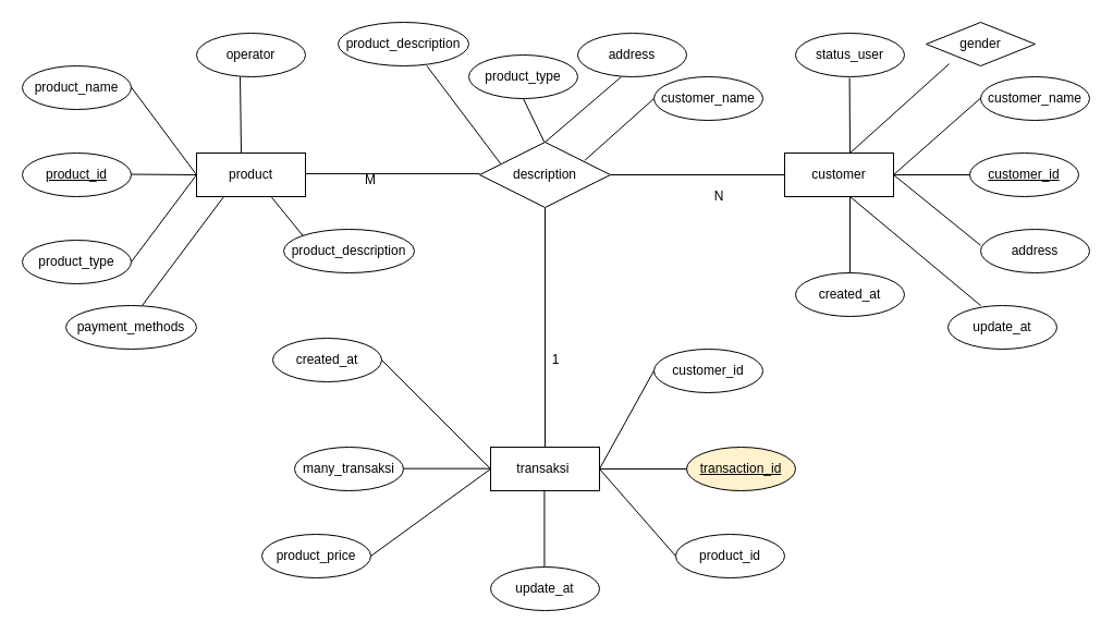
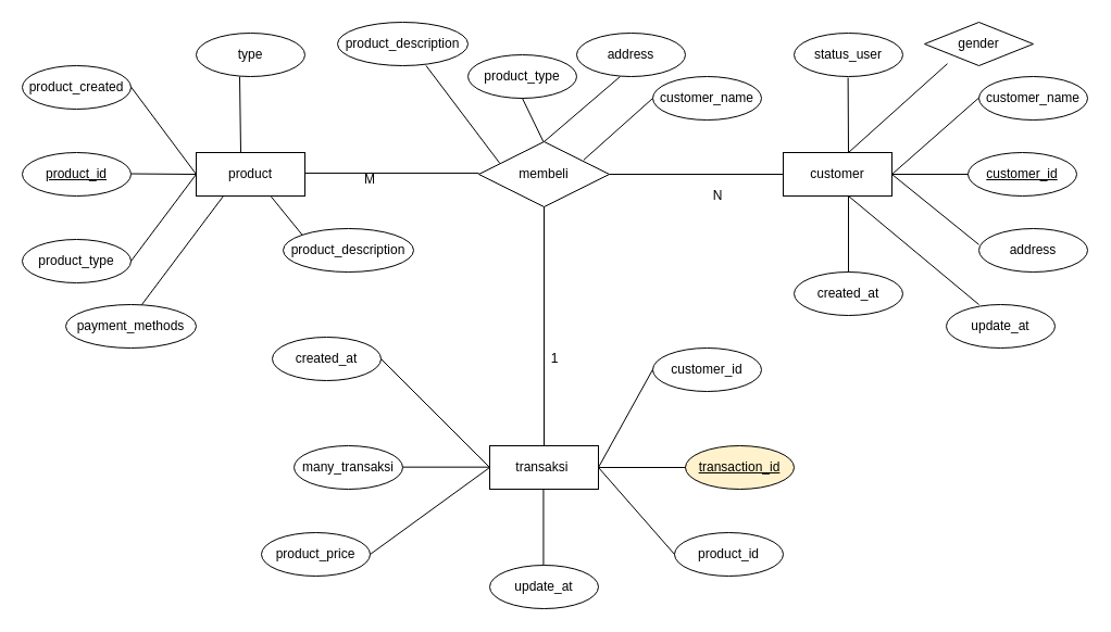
  <mxCell id="0" />
  <mxCell id="1" parent="0" />
  <mxCell id="2" value="product" style="whiteSpace=wrap;html=1;align=center;" vertex="1" parent="1"><mxGeometry x="180" y="140" width="100" height="40" as="geometry" /></mxCell>
- <mxCell id="3" value="description" style="shape=rhombus;perimeter=rhombusPerimeter;whiteSpace=wrap;html=1;align=center;" vertex="1" parent="1"><mxGeometry x="440" y="130" width="120" height="60" as="geometry" /></mxCell>
+ <mxCell id="3" value="membeli" style="shape=rhombus;perimeter=rhombusPerimeter;whiteSpace=wrap;html=1;align=center;" vertex="1" parent="1"><mxGeometry x="440" y="130" width="120" height="60" as="geometry" /></mxCell>
  <mxCell id="4" value="customer" style="whiteSpace=wrap;html=1;align=center;" vertex="1" parent="1"><mxGeometry x="720" y="140" width="100" height="40" as="geometry" /></mxCell>
  <mxCell id="5" value="" style="endArrow=none;html=1;rounded=0;" edge="1" parent="1"><mxGeometry relative="1" as="geometry"><mxPoint x="280" y="158.95" as="sourcePoint" /><mxPoint x="440" y="158.95" as="targetPoint" /></mxGeometry></mxCell>
  <mxCell id="6" value="" style="endArrow=none;html=1;rounded=0;" edge="1" parent="1"><mxGeometry relative="1" as="geometry"><mxPoint x="560" y="160" as="sourcePoint" /><mxPoint x="720" y="160" as="targetPoint" /></mxGeometry></mxCell>
  <mxCell id="7" value="M" style="text;html=1;strokeColor=none;fillColor=none;align=center;verticalAlign=middle;whiteSpace=wrap;rounded=0;" vertex="1" parent="1"><mxGeometry x="310" y="150" width="60" height="30" as="geometry" /></mxCell>
  <mxCell id="8" value="N" style="text;html=1;strokeColor=none;fillColor=none;align=center;verticalAlign=middle;whiteSpace=wrap;rounded=0;" vertex="1" parent="1"><mxGeometry x="630" y="165" width="60" height="30" as="geometry" /></mxCell>
  <mxCell id="9" value="product_id" style="ellipse;whiteSpace=wrap;html=1;align=center;fontStyle=4;" vertex="1" parent="1"><mxGeometry x="20" y="140" width="100" height="40" as="geometry" /></mxCell>
  <mxCell id="10" value="" style="endArrow=none;html=1;rounded=0;" edge="1" parent="1"><mxGeometry relative="1" as="geometry"><mxPoint x="120" y="159.52" as="sourcePoint" /><mxPoint x="180" y="160" as="targetPoint" /></mxGeometry></mxCell>
- <mxCell id="11" value="product_name" style="ellipse;whiteSpace=wrap;html=1;align=center;" vertex="1" parent="1"><mxGeometry x="20" y="60" width="100" height="40" as="geometry" /></mxCell>
+ <mxCell id="11" value="product_created" style="ellipse;whiteSpace=wrap;html=1;align=center;" vertex="1" parent="1"><mxGeometry x="20" y="60" width="100" height="40" as="geometry" /></mxCell>
  <mxCell id="12" value="product_type" style="ellipse;whiteSpace=wrap;html=1;align=center;" vertex="1" parent="1"><mxGeometry x="20" y="220" width="100" height="40" as="geometry" /></mxCell>
  <mxCell id="13" value="" style="endArrow=none;html=1;rounded=0;" edge="1" parent="1"><mxGeometry relative="1" as="geometry"><mxPoint x="120" y="79.52" as="sourcePoint" /><mxPoint x="180" y="160" as="targetPoint" /></mxGeometry></mxCell>
  <mxCell id="14" value="" style="endArrow=none;html=1;rounded=0;" edge="1" parent="1"><mxGeometry relative="1" as="geometry"><mxPoint x="120" y="240" as="sourcePoint" /><mxPoint x="180" y="160" as="targetPoint" /></mxGeometry></mxCell>
  <mxCell id="15" value="product_description" style="ellipse;whiteSpace=wrap;html=1;align=center;" vertex="1" parent="1"><mxGeometry x="260" y="210" width="120" height="40" as="geometry" /></mxCell>
  <mxCell id="16" value="" style="endArrow=none;html=1;rounded=0;entryX=0.69;entryY=1.017;entryDx=0;entryDy=0;entryPerimeter=0;exitX=0;exitY=0;exitDx=0;exitDy=0;" edge="1" parent="1" source="15" target="2"><mxGeometry relative="1" as="geometry"><mxPoint x="249" y="240" as="sourcePoint" /><mxPoint x="280" y="230.48" as="targetPoint" /></mxGeometry></mxCell>
- <mxCell id="17" value="operator" style="ellipse;whiteSpace=wrap;html=1;align=center;" vertex="1" parent="1"><mxGeometry x="180" y="30" width="100" height="40" as="geometry" /></mxCell>
+ <mxCell id="17" value="type" style="ellipse;whiteSpace=wrap;html=1;align=center;" vertex="1" parent="1"><mxGeometry x="180" y="30" width="100" height="40" as="geometry" /></mxCell>
  <mxCell id="18" value="" style="endArrow=none;html=1;rounded=0;entryX=0.41;entryY=0.002;entryDx=0;entryDy=0;entryPerimeter=0;" edge="1" parent="1" target="2"><mxGeometry relative="1" as="geometry"><mxPoint x="220" y="70" as="sourcePoint" /><mxPoint x="280" y="150.48" as="targetPoint" /></mxGeometry></mxCell>
  <mxCell id="19" value="payment_methods" style="ellipse;whiteSpace=wrap;html=1;align=center;" vertex="1" parent="1"><mxGeometry x="60" y="280" width="120" height="40" as="geometry" /></mxCell>
  <mxCell id="20" value="" style="endArrow=none;html=1;rounded=0;entryX=0.25;entryY=1;entryDx=0;entryDy=0;" edge="1" parent="1" target="2"><mxGeometry relative="1" as="geometry"><mxPoint x="130" y="280" as="sourcePoint" /><mxPoint x="190" y="200" as="targetPoint" /></mxGeometry></mxCell>
  <mxCell id="21" value="customer_id" style="ellipse;whiteSpace=wrap;html=1;align=center;fontStyle=4;" vertex="1" parent="1"><mxGeometry x="890" y="140" width="100" height="40" as="geometry" /></mxCell>
  <mxCell id="22" value="" style="endArrow=none;html=1;rounded=0;exitX=1;exitY=0.5;exitDx=0;exitDy=0;" edge="1" parent="1" source="4"><mxGeometry relative="1" as="geometry"><mxPoint x="860" y="159.69" as="sourcePoint" /><mxPoint x="890" y="160" as="targetPoint" /></mxGeometry></mxCell>
  <mxCell id="23" value="customer_name" style="ellipse;whiteSpace=wrap;html=1;align=center;" vertex="1" parent="1"><mxGeometry x="900" y="70" width="100" height="40" as="geometry" /></mxCell>
  <mxCell id="24" value="" style="endArrow=none;html=1;rounded=0;exitX=1;exitY=0.5;exitDx=0;exitDy=0;" edge="1" parent="1" source="4"><mxGeometry relative="1" as="geometry"><mxPoint x="830" y="89.57" as="sourcePoint" /><mxPoint x="900" y="89.57" as="targetPoint" /></mxGeometry></mxCell>
  <mxCell id="25" value="address" style="ellipse;whiteSpace=wrap;html=1;align=center;" vertex="1" parent="1"><mxGeometry x="900" y="210" width="100" height="40" as="geometry" /></mxCell>
  <mxCell id="26" value="" style="endArrow=none;html=1;rounded=0;exitX=1;exitY=0.5;exitDx=0;exitDy=0;" edge="1" parent="1" source="4"><mxGeometry relative="1" as="geometry"><mxPoint x="820" y="295.22" as="sourcePoint" /><mxPoint x="900" y="224.79" as="targetPoint" /></mxGeometry></mxCell>
  <mxCell id="27" value="product_type" style="ellipse;whiteSpace=wrap;html=1;align=center;" vertex="1" parent="1"><mxGeometry x="430" y="50" width="100" height="40" as="geometry" /></mxCell>
  <mxCell id="28" value="" style="endArrow=none;html=1;rounded=0;entryX=0.5;entryY=1;entryDx=0;entryDy=0;" edge="1" parent="1" target="27"><mxGeometry relative="1" as="geometry"><mxPoint x="499.37" y="130" as="sourcePoint" /><mxPoint x="499.37" y="71" as="targetPoint" /></mxGeometry></mxCell>
  <mxCell id="29" value="status_user" style="ellipse;whiteSpace=wrap;html=1;align=center;" vertex="1" parent="1"><mxGeometry x="730" y="30" width="100" height="40" as="geometry" /></mxCell>
  <mxCell id="30" value="" style="endArrow=none;html=1;rounded=0;entryX=0.69;entryY=1.017;entryDx=0;entryDy=0;entryPerimeter=0;" edge="1" parent="1"><mxGeometry relative="1" as="geometry"><mxPoint x="780" y="140" as="sourcePoint" /><mxPoint x="779.62" y="71" as="targetPoint" /></mxGeometry></mxCell>
  <mxCell id="31" value="gender" style="rhombus;whiteSpace=wrap;html=1;align=center;" vertex="1" parent="1"><mxGeometry x="850" y="20" width="100" height="40" as="geometry" /></mxCell>
  <mxCell id="32" value="" style="endArrow=none;html=1;rounded=0;entryX=0.21;entryY=0.955;entryDx=0;entryDy=0;entryPerimeter=0;" edge="1" parent="1" target="31"><mxGeometry relative="1" as="geometry"><mxPoint x="780" y="140" as="sourcePoint" /><mxPoint x="870" y="60" as="targetPoint" /></mxGeometry></mxCell>
  <mxCell id="33" value="created_at" style="ellipse;whiteSpace=wrap;html=1;align=center;" vertex="1" parent="1"><mxGeometry x="730" y="250" width="100" height="40" as="geometry" /></mxCell>
  <mxCell id="34" value="" style="endArrow=none;html=1;rounded=0;exitX=1;exitY=0.5;exitDx=0;exitDy=0;" edge="1" parent="1" target="33"><mxGeometry relative="1" as="geometry"><mxPoint x="780" y="180" as="sourcePoint" /><mxPoint x="860" y="244.79" as="targetPoint" /></mxGeometry></mxCell>
  <mxCell id="35" value="update_at" style="ellipse;whiteSpace=wrap;html=1;align=center;" vertex="1" parent="1"><mxGeometry x="870" y="280" width="100" height="40" as="geometry" /></mxCell>
  <mxCell id="36" value="" style="endArrow=none;html=1;rounded=0;" edge="1" parent="1"><mxGeometry relative="1" as="geometry"><mxPoint x="780" y="180" as="sourcePoint" /><mxPoint x="900" y="280" as="targetPoint" /></mxGeometry></mxCell>
  <mxCell id="37" value="transaksi&amp;nbsp;" style="whiteSpace=wrap;html=1;align=center;" vertex="1" parent="1"><mxGeometry x="450" y="410" width="100" height="40" as="geometry" /></mxCell>
  <mxCell id="38" value="address" style="ellipse;whiteSpace=wrap;html=1;align=center;" vertex="1" parent="1"><mxGeometry x="530" y="30" width="100" height="40" as="geometry" /></mxCell>
  <mxCell id="39" value="" style="endArrow=none;html=1;rounded=0;entryX=0.5;entryY=1;entryDx=0;entryDy=0;" edge="1" parent="1"><mxGeometry relative="1" as="geometry"><mxPoint x="570" y="70" as="sourcePoint" /><mxPoint x="500" y="130" as="targetPoint" /><Array as="points" /></mxGeometry></mxCell>
  <mxCell id="40" value="product_description" style="ellipse;whiteSpace=wrap;html=1;align=center;" vertex="1" parent="1"><mxGeometry x="310" y="20" width="120" height="40" as="geometry" /></mxCell>
  <mxCell id="41" value="" style="endArrow=none;html=1;rounded=0;entryX=0.679;entryY=1;entryDx=0;entryDy=0;entryPerimeter=0;" edge="1" parent="1" target="40"><mxGeometry relative="1" as="geometry"><mxPoint x="459.37" y="150" as="sourcePoint" /><mxPoint x="440" y="110" as="targetPoint" /></mxGeometry></mxCell>
  <mxCell id="42" value="customer_name" style="ellipse;whiteSpace=wrap;html=1;align=center;" vertex="1" parent="1"><mxGeometry x="600" y="70" width="100" height="40" as="geometry" /></mxCell>
  <mxCell id="43" value="" style="endArrow=none;html=1;rounded=0;entryX=0.803;entryY=0.281;entryDx=0;entryDy=0;entryPerimeter=0;" edge="1" parent="1" target="3"><mxGeometry relative="1" as="geometry"><mxPoint x="600" y="90" as="sourcePoint" /><mxPoint x="530" y="150" as="targetPoint" /><Array as="points" /></mxGeometry></mxCell>
  <mxCell id="44" value="" style="endArrow=none;html=1;rounded=0;entryX=0.5;entryY=0;entryDx=0;entryDy=0;" edge="1" parent="1" target="37"><mxGeometry relative="1" as="geometry"><mxPoint x="500" y="190" as="sourcePoint" /><mxPoint x="430" y="250" as="targetPoint" /><Array as="points" /></mxGeometry></mxCell>
  <mxCell id="45" value="1" style="text;html=1;strokeColor=none;fillColor=none;align=center;verticalAlign=middle;whiteSpace=wrap;rounded=0;" vertex="1" parent="1"><mxGeometry x="480" y="315" width="60" height="30" as="geometry" /></mxCell>
  <mxCell id="46" value="transaction_id" style="ellipse;whiteSpace=wrap;html=1;align=center;fontStyle=4;fillColor=#fff2cc;" vertex="1" parent="1"><mxGeometry x="630" y="410" width="100" height="40" as="geometry" /></mxCell>
  <mxCell id="47" value="" style="endArrow=none;html=1;rounded=0;entryX=1;entryY=0.5;entryDx=0;entryDy=0;" edge="1" parent="1" target="37"><mxGeometry relative="1" as="geometry"><mxPoint x="630" y="430" as="sourcePoint" /><mxPoint x="629" y="494" as="targetPoint" /></mxGeometry></mxCell>
  <mxCell id="48" value="product_id" style="ellipse;whiteSpace=wrap;html=1;align=center;" vertex="1" parent="1"><mxGeometry x="620" y="490" width="100" height="40" as="geometry" /></mxCell>
  <mxCell id="49" value="customer_id" style="ellipse;whiteSpace=wrap;html=1;align=center;" vertex="1" parent="1"><mxGeometry x="600" y="320" width="100" height="40" as="geometry" /></mxCell>
  <mxCell id="50" value="" style="endArrow=none;html=1;rounded=0;entryX=1;entryY=0.5;entryDx=0;entryDy=0;" edge="1" parent="1" target="37"><mxGeometry relative="1" as="geometry"><mxPoint x="600" y="339.71" as="sourcePoint" /><mxPoint x="520" y="339.71" as="targetPoint" /></mxGeometry></mxCell>
  <mxCell id="51" value="" style="endArrow=none;html=1;rounded=0;entryX=1;entryY=0.5;entryDx=0;entryDy=0;" edge="1" parent="1" target="37"><mxGeometry relative="1" as="geometry"><mxPoint x="620" y="510" as="sourcePoint" /><mxPoint x="570" y="600.29" as="targetPoint" /></mxGeometry></mxCell>
  <mxCell id="52" value="many_transaksi" style="ellipse;whiteSpace=wrap;html=1;align=center;" vertex="1" parent="1"><mxGeometry x="270" y="410" width="100" height="40" as="geometry" /></mxCell>
  <mxCell id="53" value="product_price" style="ellipse;whiteSpace=wrap;html=1;align=center;" vertex="1" parent="1"><mxGeometry x="240" y="490" width="100" height="40" as="geometry" /></mxCell>
  <mxCell id="54" value="" style="endArrow=none;html=1;rounded=0;entryX=1;entryY=0.5;entryDx=0;entryDy=0;exitX=0;exitY=0.5;exitDx=0;exitDy=0;" edge="1" parent="1" source="37"><mxGeometry relative="1" as="geometry"><mxPoint x="410" y="590" as="sourcePoint" /><mxPoint x="340" y="510" as="targetPoint" /></mxGeometry></mxCell>
  <mxCell id="55" value="" style="endArrow=none;html=1;rounded=0;entryX=1;entryY=0.5;entryDx=0;entryDy=0;" edge="1" parent="1"><mxGeometry relative="1" as="geometry"><mxPoint x="450" y="429.67" as="sourcePoint" /><mxPoint x="370" y="429.67" as="targetPoint" /></mxGeometry></mxCell>
  <mxCell id="56" value="created_at" style="ellipse;whiteSpace=wrap;html=1;align=center;" vertex="1" parent="1"><mxGeometry x="250" y="310" width="100" height="40" as="geometry" /></mxCell>
  <mxCell id="57" value="" style="endArrow=none;html=1;rounded=0;entryX=1;entryY=0.5;entryDx=0;entryDy=0;exitX=0;exitY=0.5;exitDx=0;exitDy=0;" edge="1" parent="1" source="37"><mxGeometry relative="1" as="geometry"><mxPoint x="460" y="250" as="sourcePoint" /><mxPoint x="350" y="330" as="targetPoint" /></mxGeometry></mxCell>
  <mxCell id="58" value="update_at" style="ellipse;whiteSpace=wrap;html=1;align=center;" vertex="1" parent="1"><mxGeometry x="450" y="520" width="100" height="40" as="geometry" /></mxCell>
  <mxCell id="59" value="" style="endArrow=none;html=1;rounded=0;exitX=1;exitY=0.5;exitDx=0;exitDy=0;" edge="1" parent="1"><mxGeometry relative="1" as="geometry"><mxPoint x="499.44" y="450" as="sourcePoint" /><mxPoint x="499.44" y="520" as="targetPoint" /></mxGeometry></mxCell>
